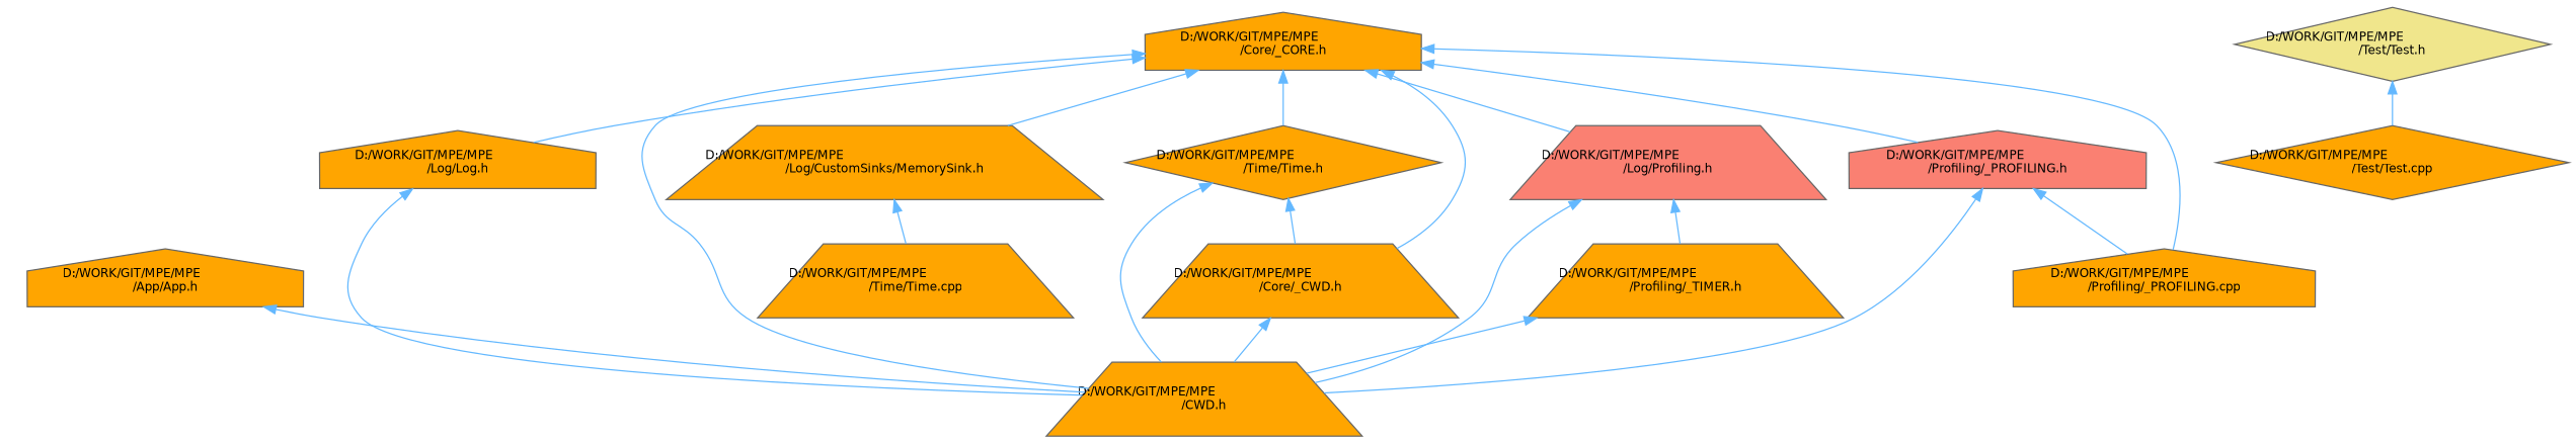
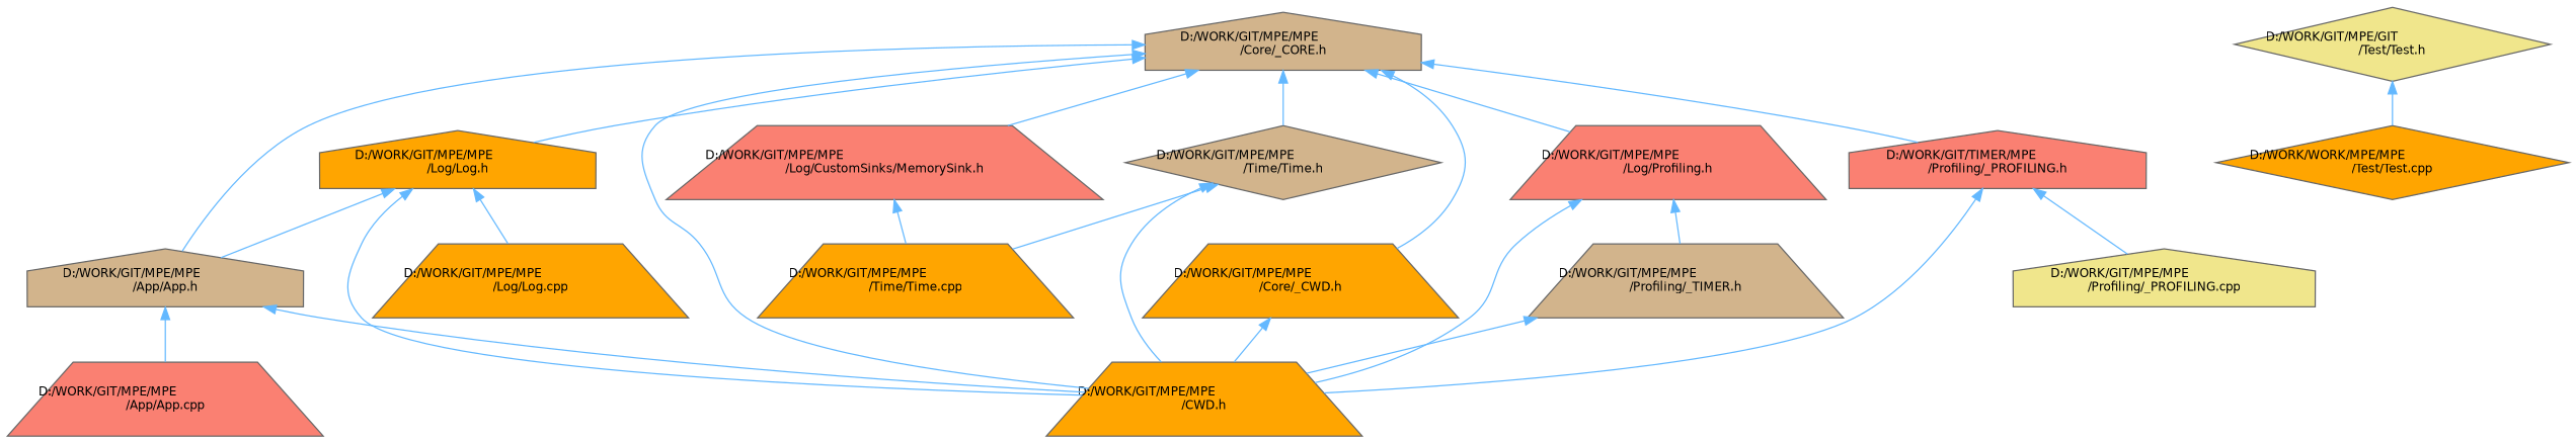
  digraph {
    node [color=grey40 fillcolor=orange fontname=Helvetica fontsize=10 shape=trapezium style=filled]
    edge [color=steelblue1 dir=back fontname=Helvetica fontsize=10 labelfontname=Helvetica labelfontsize=10 style=solid]
-   n1 [color=gray40 fontcolor=black height=0.2 label="D:/WORK/GIT/MPE/MPE\l/Core/_CORE.h" shape=house width=0.4]
-   n2 [height=0.2 label="D:/WORK/GIT/MPE/MPE\l/App/App.h" shape=house width=0.4]
+   n1 [color=gray40 fillcolor=tan fontcolor=black height=0.2 label="D:/WORK/GIT/MPE/MPE\l/Core/_CORE.h" shape=house width=0.4]
+   n2 [fillcolor=tan height=0.2 label="D:/WORK/GIT/MPE/MPE\l/App/App.h" shape=house width=0.4]
    n3 [height=0.2 label="D:/WORK/GIT/MPE/MPE\l/CWD.h" width=0.4]
    n4 [height=0.2 label="D:/WORK/GIT/MPE/MPE\l/Core/_CWD.h" width=0.4]
-   n5 [height=0.2 label="D:/WORK/GIT/MPE/MPE\l/Log/CustomSinks/MemorySink.h" width=0.4]
+   n5 [fillcolor=salmon height=0.2 label="D:/WORK/GIT/MPE/MPE\l/Log/CustomSinks/MemorySink.h" width=0.4]
    n6 [fillcolor=salmon height=0.2 label="D:/WORK/GIT/MPE/MPE\l/Log/Profiling.h" width=0.4]
    n7 [height=0.2 label="D:/WORK/GIT/MPE/MPE\l/Log/Log.h" shape=house width=0.4]
-   n8 [fillcolor=salmon height=0.2 label="D:/WORK/GIT/MPE/MPE\l/Profiling/_PROFILING.h" shape=house width=0.4]
-   n9 [height=0.2 label="D:/WORK/GIT/MPE/MPE\l/Time/Time.h" shape=diamond width=0.4]
+   n8 [fillcolor=salmon height=0.2 label="D:/WORK/GIT/TIMER/MPE\l/Profiling/_PROFILING.h" shape=house width=0.4]
+   n9 [fillcolor=tan height=0.2 label="D:/WORK/GIT/MPE/MPE\l/Time/Time.h" shape=diamond width=0.4]
+   n10 [fillcolor=salmon height=0.2 label="D:/WORK/GIT/MPE/MPE\l/App/App.cpp" width=0.4]
    n11 [height=0.2 label="D:/WORK/GIT/MPE/MPE\l/Time/Time.cpp" width=0.4]
-   n12 [height=0.2 label="D:/WORK/GIT/MPE/MPE\l/Profiling/_TIMER.h" width=0.4]
-   n14 [height=0.2 label="D:/WORK/GIT/MPE/MPE\l/Profiling/_PROFILING.cpp" shape=house width=0.4]
-   n15 [fillcolor=khaki height=0.2 label="D:/WORK/GIT/MPE/MPE\l/Test/Test.h" shape=diamond width=0.4]
-   n16 [height=0.2 label="D:/WORK/GIT/MPE/MPE\l/Test/Test.cpp" shape=diamond width=0.4]
-   n1 -> n14
+   n12 [fillcolor=tan height=0.2 label="D:/WORK/GIT/MPE/MPE\l/Profiling/_TIMER.h" width=0.4]
+   n13 [height=0.2 label="D:/WORK/GIT/MPE/MPE\l/Log/Log.cpp" width=0.4]
+   n14 [fillcolor=khaki height=0.2 label="D:/WORK/GIT/MPE/MPE\l/Profiling/_PROFILING.cpp" shape=house width=0.4]
+   n15 [fillcolor=khaki height=0.2 label="D:/WORK/GIT/MPE/GIT\l/Test/Test.h" shape=diamond width=0.4]
+   n16 [height=0.2 label="D:/WORK/WORK/MPE/MPE\l/Test/Test.cpp" shape=diamond width=0.4]
+   n1 -> n2
    n1 -> n3
    n1 -> n4
    n1 -> n5
    n1 -> n6
    n1 -> n7
    n1 -> n8
    n1 -> n9
    n2 -> n3
+   n2 -> n10
    n4 -> n3
    n5 -> n11
    n6 -> n3
    n6 -> n12
+   n7 -> n2
    n7 -> n3
+   n7 -> n13
    n8 -> n3
    n8 -> n14
    n9 -> n3
-   n9 -> n4
+   n9 -> n11
    n12 -> n3
    n15 -> n16
  }
